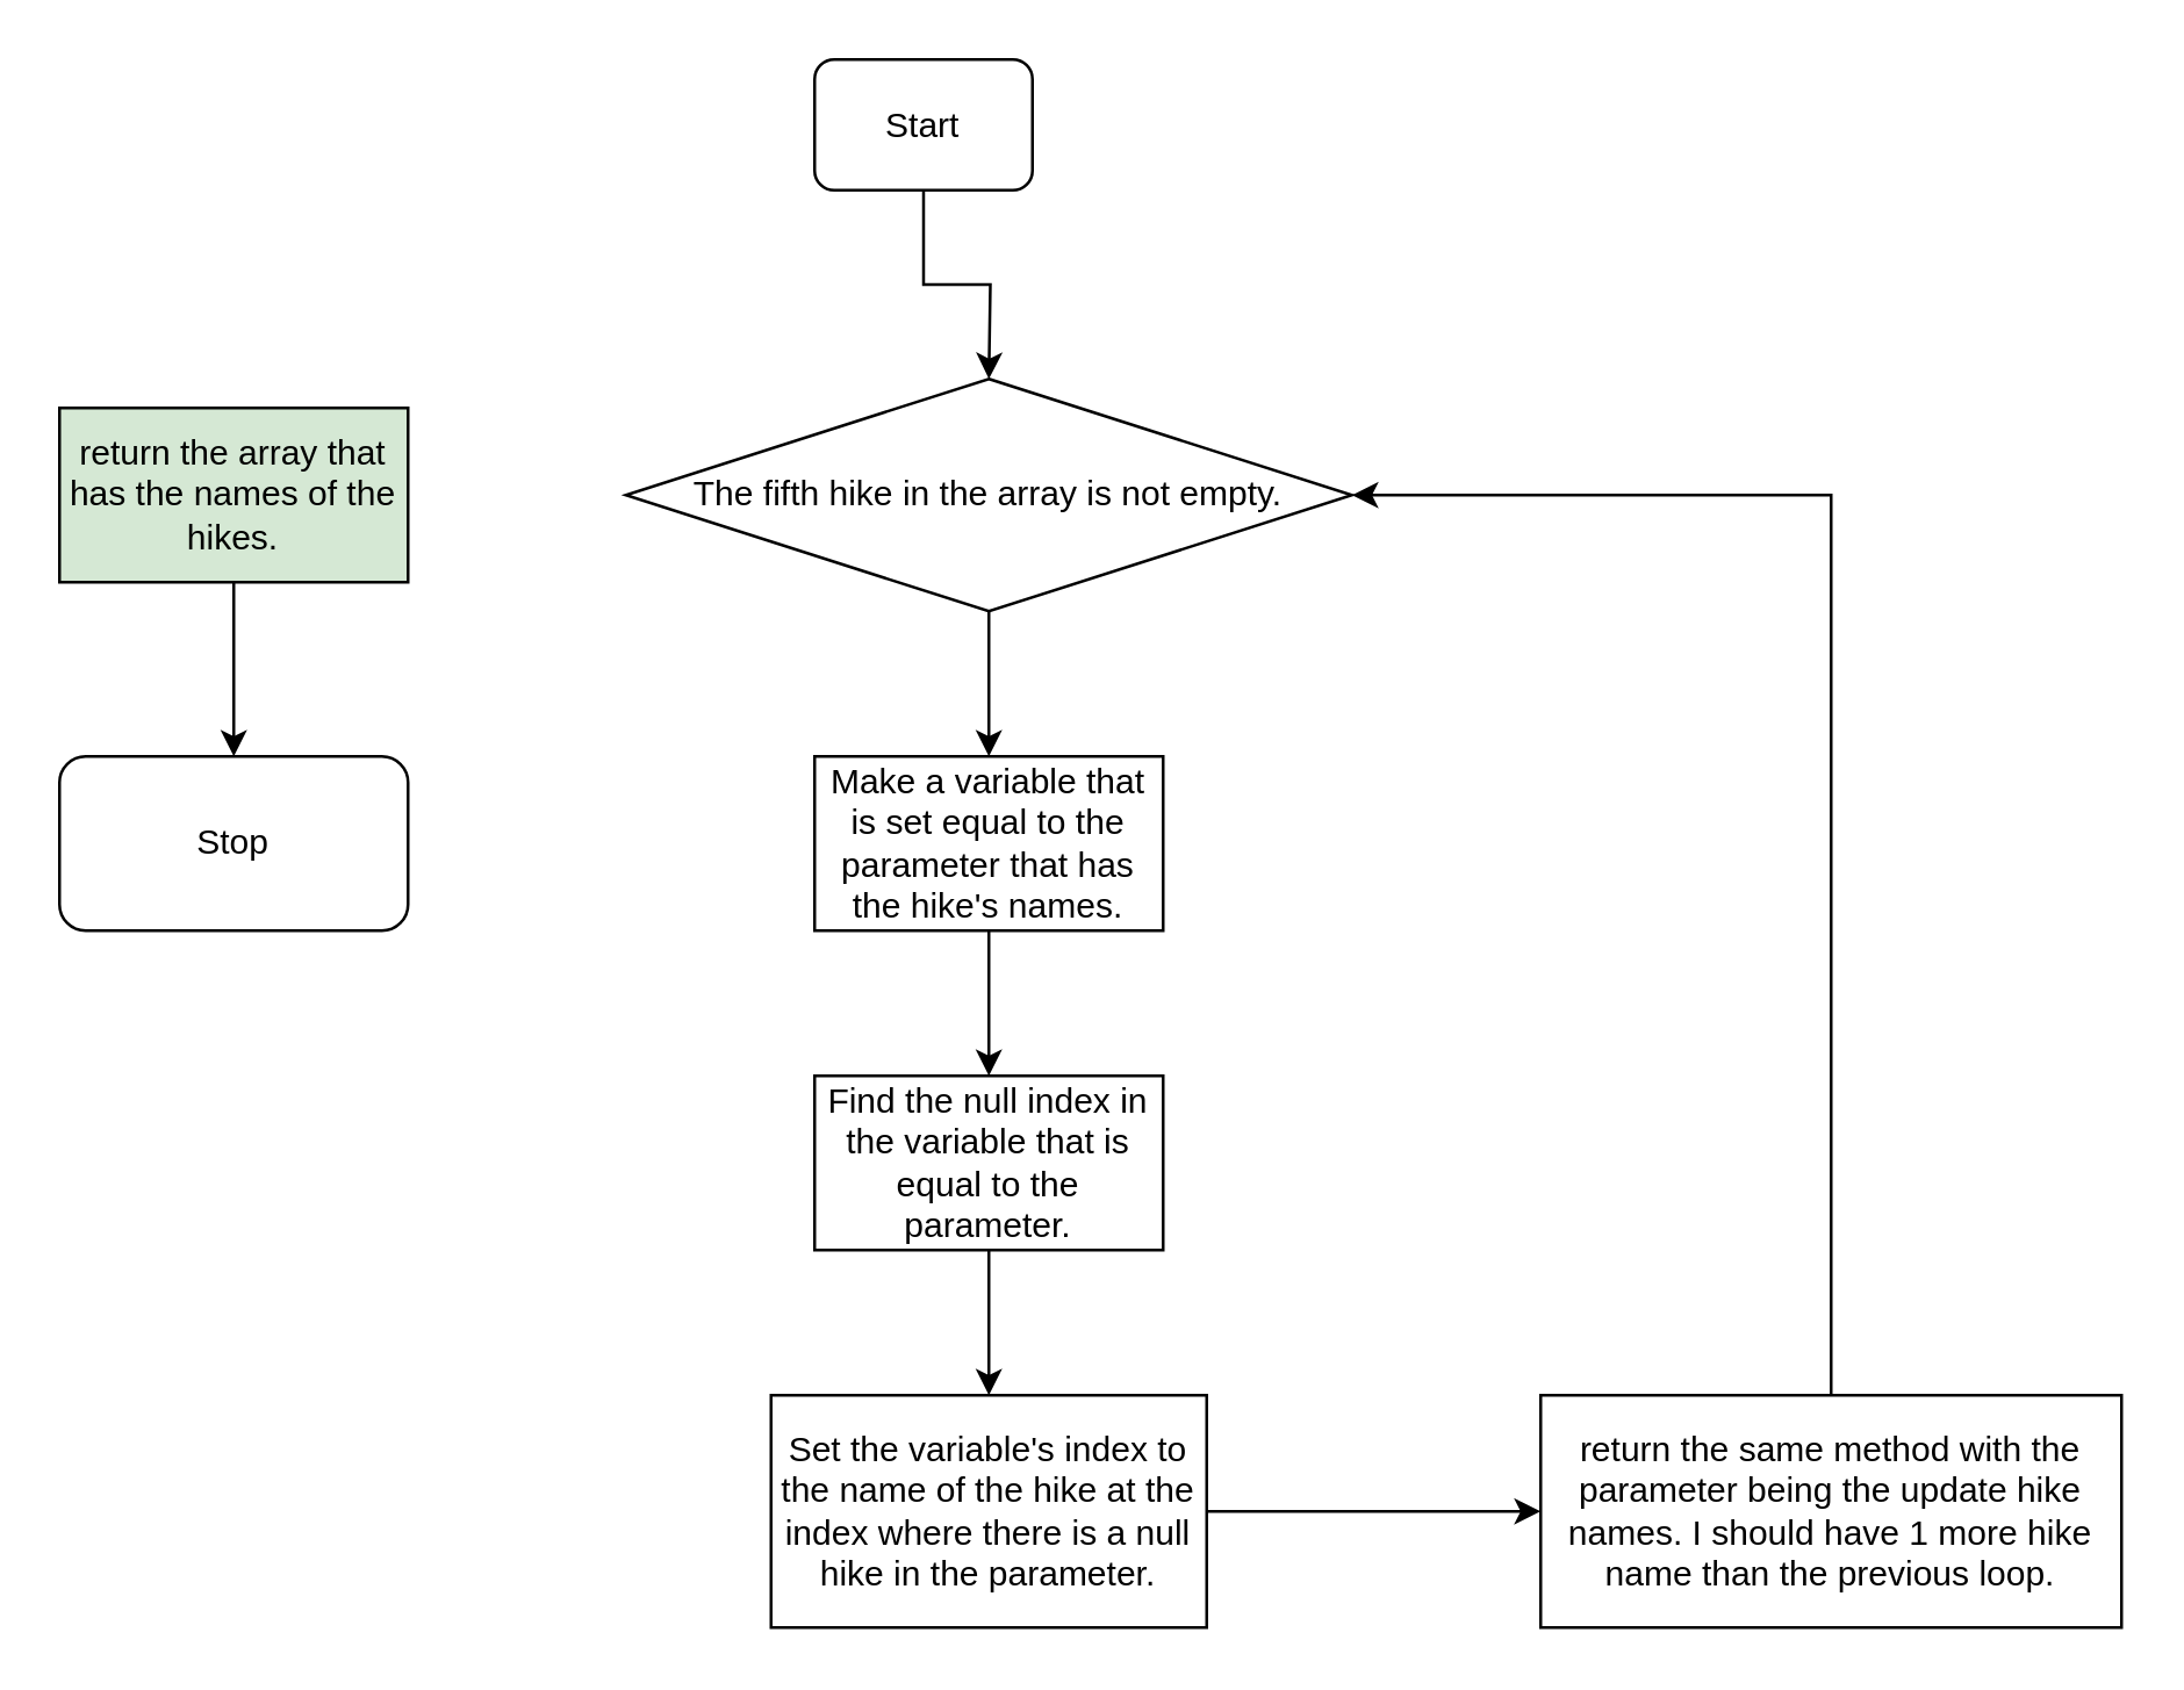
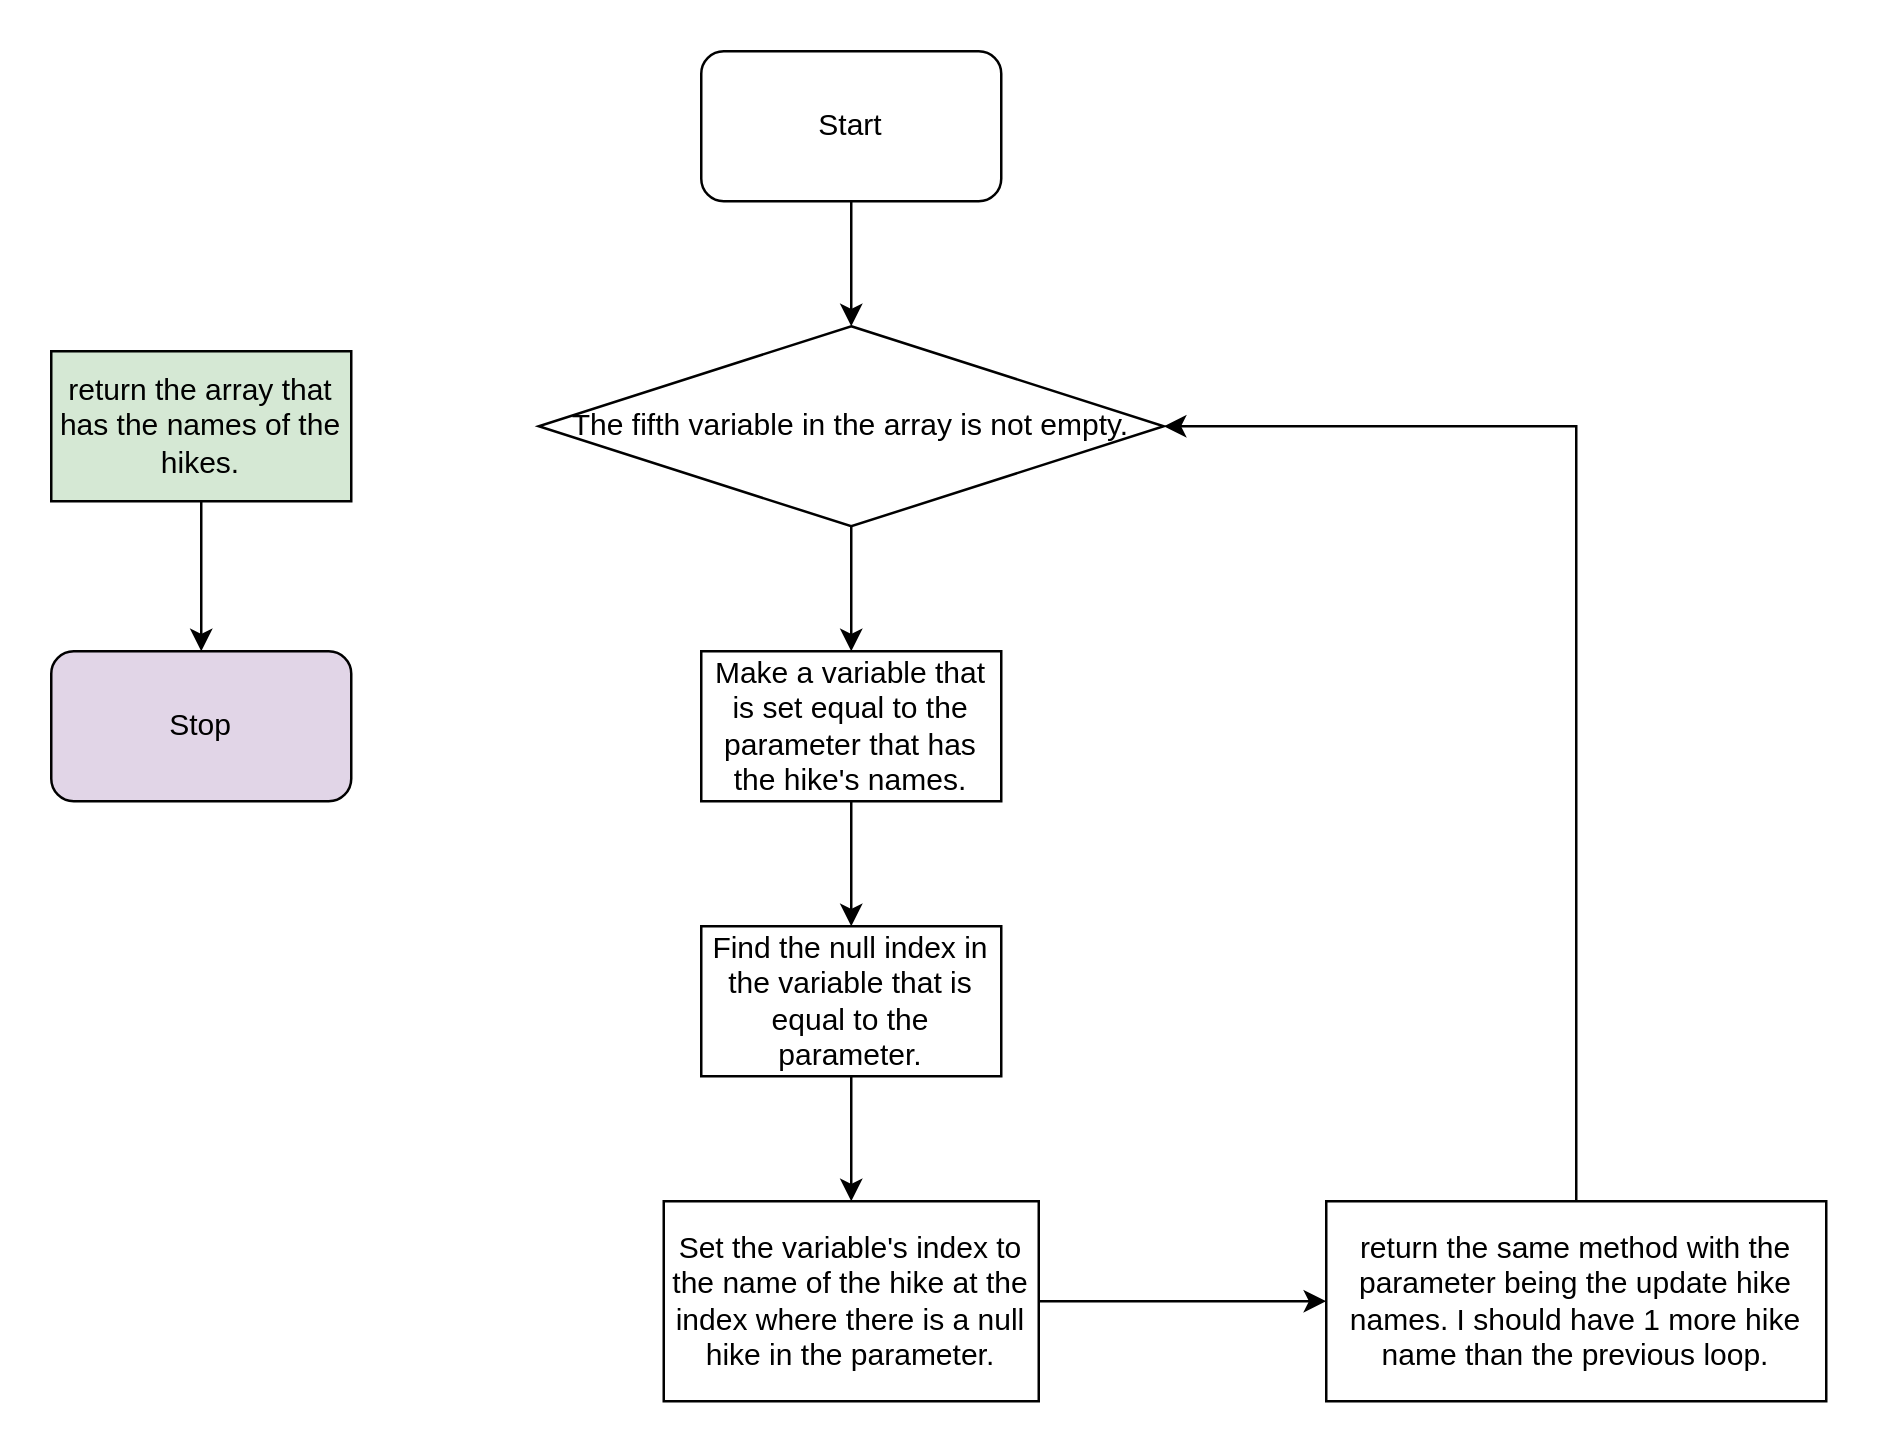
  <mxCell id="0" />
  <mxCell id="1" parent="0" />
  <mxCell id="2" style="edgeStyle=orthogonalEdgeStyle;rounded=0;orthogonalLoop=1;jettySize=auto;html=1;exitX=0.5;exitY=1;exitDx=0;exitDy=0;" edge="1" parent="1" source="3"><mxGeometry relative="1" as="geometry"><mxPoint x="340" y="130" as="targetPoint" /></mxGeometry></mxCell>
- <mxCell id="3" value="Start" style="rounded=1;whiteSpace=wrap;html=1;" vertex="1" parent="1"><mxGeometry x="280" y="20" width="75" height="45" as="geometry" /></mxCell>
+ <mxCell id="3" value="Start" style="rounded=1;whiteSpace=wrap;html=1;" vertex="1" parent="1"><mxGeometry x="280" y="20" width="120" height="60" as="geometry" /></mxCell>
  <mxCell id="4" style="edgeStyle=orthogonalEdgeStyle;rounded=0;orthogonalLoop=1;jettySize=auto;html=1;exitX=0.5;exitY=1;exitDx=0;exitDy=0;" edge="1" parent="1" source="5"><mxGeometry relative="1" as="geometry"><mxPoint x="340" y="260" as="targetPoint" /></mxGeometry></mxCell>
- <mxCell id="5" value="The fifth hike in the array is not empty." style="rhombus;whiteSpace=wrap;html=1;" vertex="1" parent="1"><mxGeometry x="215" y="130" width="250" height="80" as="geometry" /></mxCell>
+ <mxCell id="5" value="The fifth variable in the array is not empty." style="rhombus;whiteSpace=wrap;html=1;" vertex="1" parent="1"><mxGeometry x="215" y="130" width="250" height="80" as="geometry" /></mxCell>
  <mxCell id="6" style="edgeStyle=orthogonalEdgeStyle;rounded=0;orthogonalLoop=1;jettySize=auto;html=1;exitX=0.5;exitY=1;exitDx=0;exitDy=0;" edge="1" parent="1" source="7"><mxGeometry relative="1" as="geometry"><mxPoint x="80" y="260" as="targetPoint" /></mxGeometry></mxCell>
  <mxCell id="7" value="return the array that has the names of the hikes." style="rounded=0;whiteSpace=wrap;html=1;fillColor=#d5e8d4;" vertex="1" parent="1"><mxGeometry x="20" y="140" width="120" height="60" as="geometry" /></mxCell>
  <mxCell id="8" style="edgeStyle=orthogonalEdgeStyle;rounded=0;orthogonalLoop=1;jettySize=auto;html=1;exitX=0.5;exitY=1;exitDx=0;exitDy=0;" edge="1" parent="1" source="9"><mxGeometry relative="1" as="geometry"><mxPoint x="340" y="370" as="targetPoint" /></mxGeometry></mxCell>
  <mxCell id="9" value="Make a variable that is set equal to the parameter that has the hike's names." style="rounded=0;whiteSpace=wrap;html=1;" vertex="1" parent="1"><mxGeometry x="280" y="260" width="120" height="60" as="geometry" /></mxCell>
  <mxCell id="10" style="edgeStyle=orthogonalEdgeStyle;rounded=0;orthogonalLoop=1;jettySize=auto;html=1;exitX=0.5;exitY=1;exitDx=0;exitDy=0;" edge="1" parent="1" source="11"><mxGeometry relative="1" as="geometry"><mxPoint x="340" y="480" as="targetPoint" /></mxGeometry></mxCell>
  <mxCell id="11" value="Find the null index in the variable that is equal to the parameter." style="rounded=0;whiteSpace=wrap;html=1;" vertex="1" parent="1"><mxGeometry x="280" y="370" width="120" height="60" as="geometry" /></mxCell>
  <mxCell id="12" style="edgeStyle=orthogonalEdgeStyle;rounded=0;orthogonalLoop=1;jettySize=auto;html=1;exitX=1;exitY=0.5;exitDx=0;exitDy=0;" edge="1" parent="1" source="13"><mxGeometry relative="1" as="geometry"><mxPoint x="530" y="520" as="targetPoint" /></mxGeometry></mxCell>
  <mxCell id="13" value="Set the variable's index to the name of the hike at the index where there is a null hike in the parameter." style="rounded=0;whiteSpace=wrap;html=1;" vertex="1" parent="1"><mxGeometry x="265" y="480" width="150" height="80" as="geometry" /></mxCell>
  <mxCell id="14" style="edgeStyle=orthogonalEdgeStyle;rounded=0;orthogonalLoop=1;jettySize=auto;html=1;exitX=0.5;exitY=0;exitDx=0;exitDy=0;entryX=1;entryY=0.5;entryDx=0;entryDy=0;" edge="1" parent="1" source="15" target="5"><mxGeometry relative="1" as="geometry" /></mxCell>
  <mxCell id="15" value="return the same method with the parameter being the update hike names. I should have 1 more hike name than the previous loop." style="rounded=0;whiteSpace=wrap;html=1;" vertex="1" parent="1"><mxGeometry x="530" y="480" width="200" height="80" as="geometry" /></mxCell>
- <mxCell id="16" value="Stop" style="rounded=1;whiteSpace=wrap;html=1;" vertex="1" parent="1"><mxGeometry x="20" y="260" width="120" height="60" as="geometry" /></mxCell>
+ <mxCell id="16" value="Stop" style="rounded=1;whiteSpace=wrap;html=1;fillColor=#e1d5e7;" vertex="1" parent="1"><mxGeometry x="20" y="260" width="120" height="60" as="geometry" /></mxCell>
